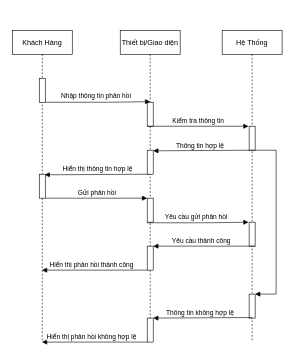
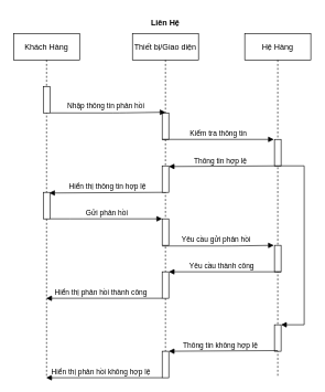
  <mxCell id="0" />
  <mxCell id="1" parent="0" />
  <mxCell id="2" value="Khách Hàng" style="shape=umlLifeline;perimeter=lifelinePerimeter;container=1;collapsible=0;recursiveResize=0;rounded=0;shadow=0;strokeWidth=1;" vertex="1" parent="1"><mxGeometry x="20" y="50" width="100" height="520" as="geometry" /></mxCell>
  <mxCell id="3" value="" style="points=[];perimeter=orthogonalPerimeter;rounded=0;shadow=0;strokeWidth=1;" vertex="1" parent="2"><mxGeometry x="45" y="80" width="10" height="40" as="geometry" /></mxCell>
  <mxCell id="4" value="Thiết bị/Giao diện" style="shape=umlLifeline;perimeter=lifelinePerimeter;container=1;collapsible=0;recursiveResize=0;rounded=0;shadow=0;strokeWidth=1;" vertex="1" parent="1"><mxGeometry x="200" y="50" width="100" height="480" as="geometry" /></mxCell>
  <mxCell id="5" value="" style="points=[];perimeter=orthogonalPerimeter;rounded=0;shadow=0;strokeWidth=1;" vertex="1" parent="4"><mxGeometry x="45" y="120" width="10" height="40" as="geometry" /></mxCell>
  <mxCell id="6" value="Nhập thông tin phản hồi" style="verticalAlign=bottom;endArrow=block;shadow=0;strokeWidth=1;" edge="1" parent="1" source="3"><mxGeometry x="-0.029" y="1" relative="1" as="geometry"><mxPoint x="175" y="130" as="sourcePoint" /><mxPoint x="250" y="169" as="targetPoint" /><Array as="points"><mxPoint x="180" y="170" /></Array><mxPoint as="offset" /></mxGeometry></mxCell>
- <mxCell id="7" value="Hệ Thống" style="shape=umlLifeline;perimeter=lifelinePerimeter;container=1;collapsible=0;recursiveResize=0;rounded=0;shadow=0;strokeWidth=1;" vertex="1" parent="1"><mxGeometry x="370" y="50" width="100" height="520" as="geometry" /></mxCell>
+ <mxCell id="7" value="Hệ Hàng" style="shape=umlLifeline;perimeter=lifelinePerimeter;container=1;collapsible=0;recursiveResize=0;rounded=0;shadow=0;strokeWidth=1;" vertex="1" parent="1"><mxGeometry x="370" y="50" width="100" height="520" as="geometry" /></mxCell>
  <mxCell id="8" value="" style="points=[];perimeter=orthogonalPerimeter;rounded=0;shadow=0;strokeWidth=1;" vertex="1" parent="7"><mxGeometry x="45" y="160" width="10" height="40" as="geometry" /></mxCell>
  <mxCell id="9" value="Kiểm tra thông tin" style="html=1;verticalAlign=bottom;endArrow=block;entryX=-0.1;entryY=0;entryDx=0;entryDy=0;entryPerimeter=0;" edge="1" parent="1" target="8"><mxGeometry x="0.006" width="80" relative="1" as="geometry"><mxPoint x="245" y="210" as="sourcePoint" /><mxPoint x="410" y="210" as="targetPoint" /><mxPoint as="offset" /></mxGeometry></mxCell>
  <mxCell id="10" value="Thông tin hợp lệ" style="html=1;verticalAlign=bottom;endArrow=block;exitX=0.5;exitY=1;exitDx=0;exitDy=0;exitPerimeter=0;entryX=1;entryY=0.025;entryDx=0;entryDy=0;entryPerimeter=0;" edge="1" parent="1" source="8" target="12"><mxGeometry x="0.059" width="80" relative="1" as="geometry"><mxPoint x="335" y="250" as="sourcePoint" /><mxPoint x="250" y="250" as="targetPoint" /><mxPoint as="offset" /></mxGeometry></mxCell>
  <mxCell id="11" value="Hiển thị thông tin hợp lệ" style="html=1;verticalAlign=bottom;endArrow=block;exitX=0.5;exitY=1;exitDx=0;exitDy=0;exitPerimeter=0;entryX=0.9;entryY=0.025;entryDx=0;entryDy=0;entryPerimeter=0;" edge="1" parent="1" source="12" target="15"><mxGeometry width="80" relative="1" as="geometry"><mxPoint x="240" y="290" as="sourcePoint" /><mxPoint x="70" y="290" as="targetPoint" /><mxPoint as="offset" /></mxGeometry></mxCell>
  <mxCell id="12" value="" style="points=[];perimeter=orthogonalPerimeter;rounded=0;shadow=0;strokeWidth=1;" vertex="1" parent="1"><mxGeometry x="245" y="250" width="10" height="40" as="geometry" /></mxCell>
  <mxCell id="13" value="" style="edgeStyle=orthogonalEdgeStyle;html=1;align=left;spacingLeft=2;endArrow=block;rounded=0;" edge="1" parent="1" target="23"><mxGeometry y="85" relative="1" as="geometry"><mxPoint x="420" y="250" as="sourcePoint" /><Array as="points"><mxPoint x="460" y="250" /><mxPoint x="460" y="490" /></Array><mxPoint as="offset" /><mxPoint x="430" y="530" as="targetPoint" /></mxGeometry></mxCell>
+ <mxCell id="14" value="Liên Hệ" style="text;align=center;fontStyle=1;verticalAlign=middle;spacingLeft=3;spacingRight=3;strokeColor=none;rotatable=0;points=[[0,0.5],[1,0.5]];portConstraint=eastwest;" vertex="1" parent="1"><mxGeometry x="210" y="20" width="80" height="26" as="geometry" /></mxCell>
  <mxCell id="15" value="" style="points=[];perimeter=orthogonalPerimeter;rounded=0;shadow=0;strokeWidth=1;" vertex="1" parent="1"><mxGeometry x="65" y="290" width="10" height="40" as="geometry" /></mxCell>
  <mxCell id="16" value="Gửi phản hồi" style="html=1;verticalAlign=bottom;endArrow=block;" edge="1" parent="1" target="17"><mxGeometry x="0.006" width="80" relative="1" as="geometry"><mxPoint x="75" y="330" as="sourcePoint" /><mxPoint x="244" y="330" as="targetPoint" /><mxPoint as="offset" /><Array as="points"><mxPoint x="115" y="330" /></Array></mxGeometry></mxCell>
  <mxCell id="17" value="" style="points=[];perimeter=orthogonalPerimeter;rounded=0;shadow=0;strokeWidth=1;" vertex="1" parent="1"><mxGeometry x="245" y="330" width="10" height="40" as="geometry" /></mxCell>
  <mxCell id="18" value="Yêu cầu gửi phản hồi" style="verticalAlign=bottom;endArrow=block;shadow=0;strokeWidth=1;entryX=-0.1;entryY=0;entryDx=0;entryDy=0;entryPerimeter=0;" edge="1" parent="1" target="19"><mxGeometry x="-0.029" y="1" relative="1" as="geometry"><mxPoint x="245" y="371" as="sourcePoint" /><mxPoint x="420" y="370" as="targetPoint" /><Array as="points"><mxPoint x="350" y="371" /></Array><mxPoint as="offset" /></mxGeometry></mxCell>
  <mxCell id="19" value="" style="points=[];perimeter=orthogonalPerimeter;rounded=0;shadow=0;strokeWidth=1;" vertex="1" parent="1"><mxGeometry x="415" y="370" width="10" height="40" as="geometry" /></mxCell>
  <mxCell id="20" value="Yêu cầu thành công" style="html=1;verticalAlign=bottom;endArrow=block;exitX=0.5;exitY=1;exitDx=0;exitDy=0;exitPerimeter=0;" edge="1" parent="1"><mxGeometry x="0.059" width="80" relative="1" as="geometry"><mxPoint x="425" y="410" as="sourcePoint" /><mxPoint x="255" y="410" as="targetPoint" /><mxPoint as="offset" /></mxGeometry></mxCell>
  <mxCell id="21" value="" style="points=[];perimeter=orthogonalPerimeter;rounded=0;shadow=0;strokeWidth=1;" vertex="1" parent="1"><mxGeometry x="245" y="410" width="10" height="40" as="geometry" /></mxCell>
  <mxCell id="22" value="Hiển thị phản hồi thành công" style="html=1;verticalAlign=bottom;endArrow=block;exitX=0.5;exitY=1;exitDx=0;exitDy=0;exitPerimeter=0;" edge="1" parent="1" target="2"><mxGeometry x="0.059" width="80" relative="1" as="geometry"><mxPoint x="245" y="450" as="sourcePoint" /><mxPoint x="75" y="450" as="targetPoint" /><mxPoint as="offset" /></mxGeometry></mxCell>
  <mxCell id="23" value="" style="points=[];perimeter=orthogonalPerimeter;rounded=0;shadow=0;strokeWidth=1;" vertex="1" parent="1"><mxGeometry x="415" y="490" width="10" height="40" as="geometry" /></mxCell>
  <mxCell id="24" value="Thông tin không hợp lệ" style="html=1;verticalAlign=bottom;endArrow=block;exitX=0.5;exitY=1;exitDx=0;exitDy=0;exitPerimeter=0;entryX=1;entryY=0.025;entryDx=0;entryDy=0;entryPerimeter=0;" edge="1" parent="1"><mxGeometry x="0.059" width="80" relative="1" as="geometry"><mxPoint x="420" y="529" as="sourcePoint" /><mxPoint x="255" y="530" as="targetPoint" /><mxPoint as="offset" /></mxGeometry></mxCell>
  <mxCell id="25" value="" style="points=[];perimeter=orthogonalPerimeter;rounded=0;shadow=0;strokeWidth=1;" vertex="1" parent="1"><mxGeometry x="245" y="530" width="10" height="40" as="geometry" /></mxCell>
  <mxCell id="26" value="Hiển thị phản hồi không hợp lệ" style="html=1;verticalAlign=bottom;endArrow=block;exitX=0.5;exitY=1;exitDx=0;exitDy=0;exitPerimeter=0;" edge="1" parent="1" target="2"><mxGeometry x="0.059" width="80" relative="1" as="geometry"><mxPoint x="245" y="570" as="sourcePoint" /><mxPoint x="75" y="570" as="targetPoint" /><mxPoint as="offset" /></mxGeometry></mxCell>
